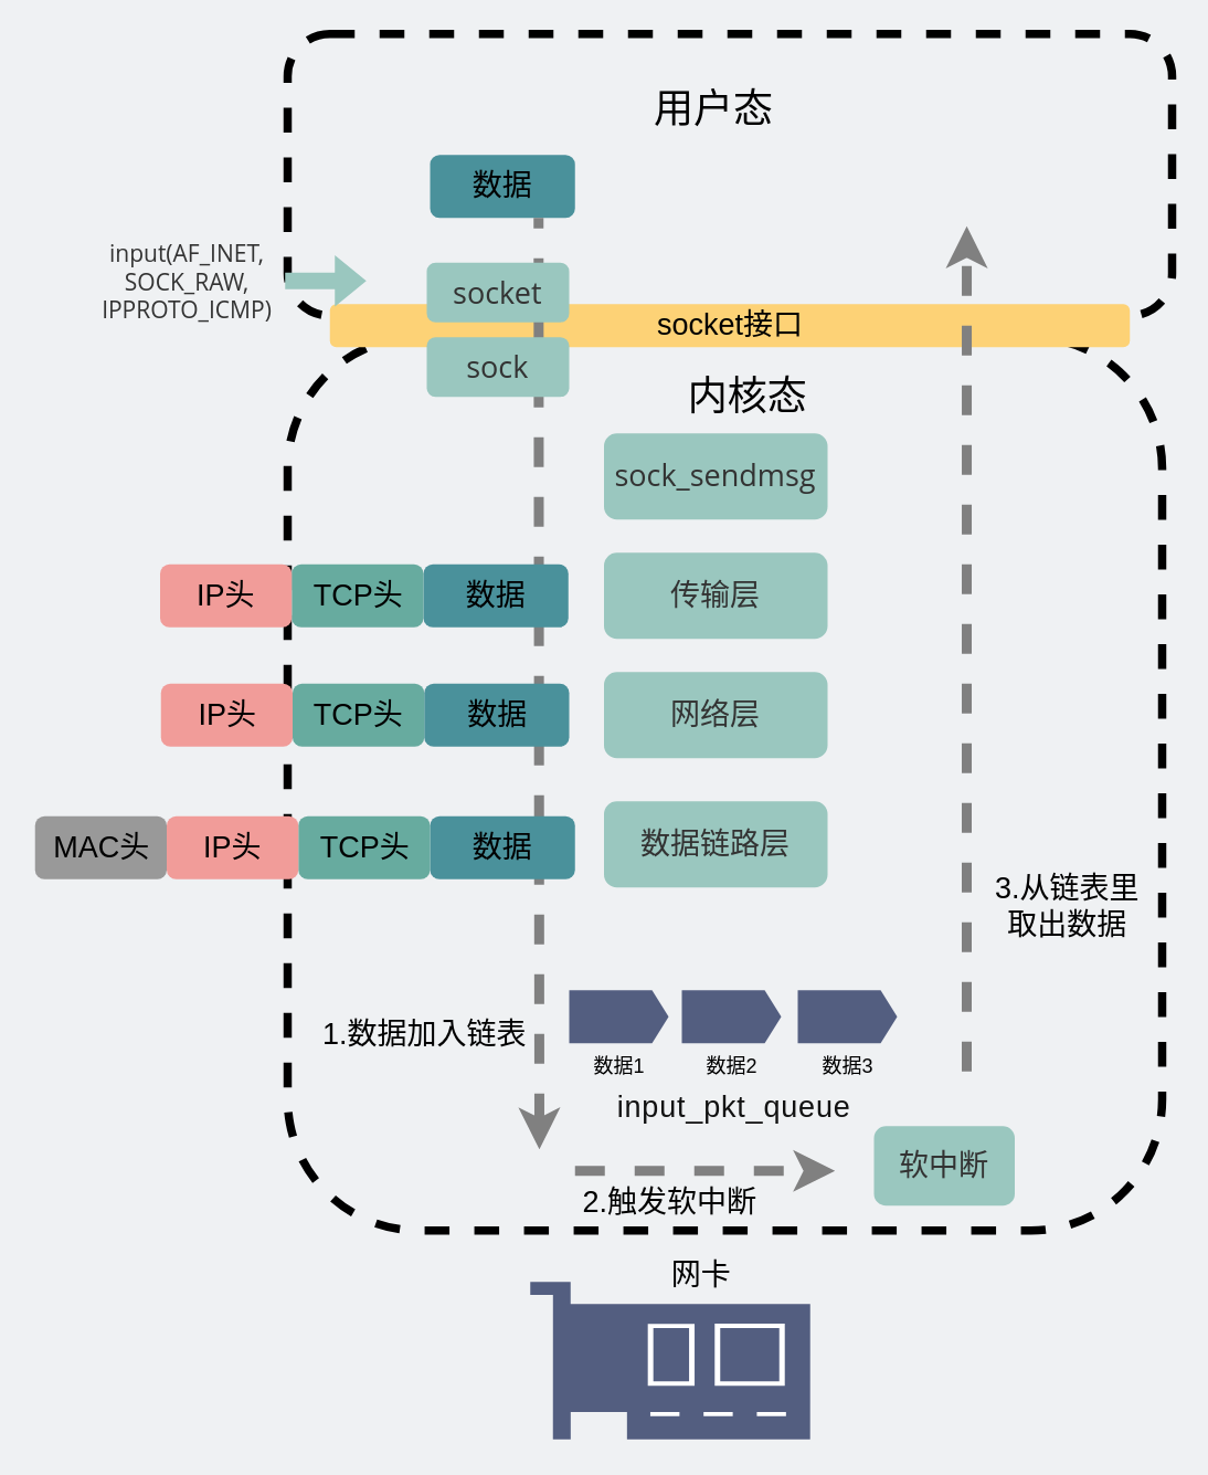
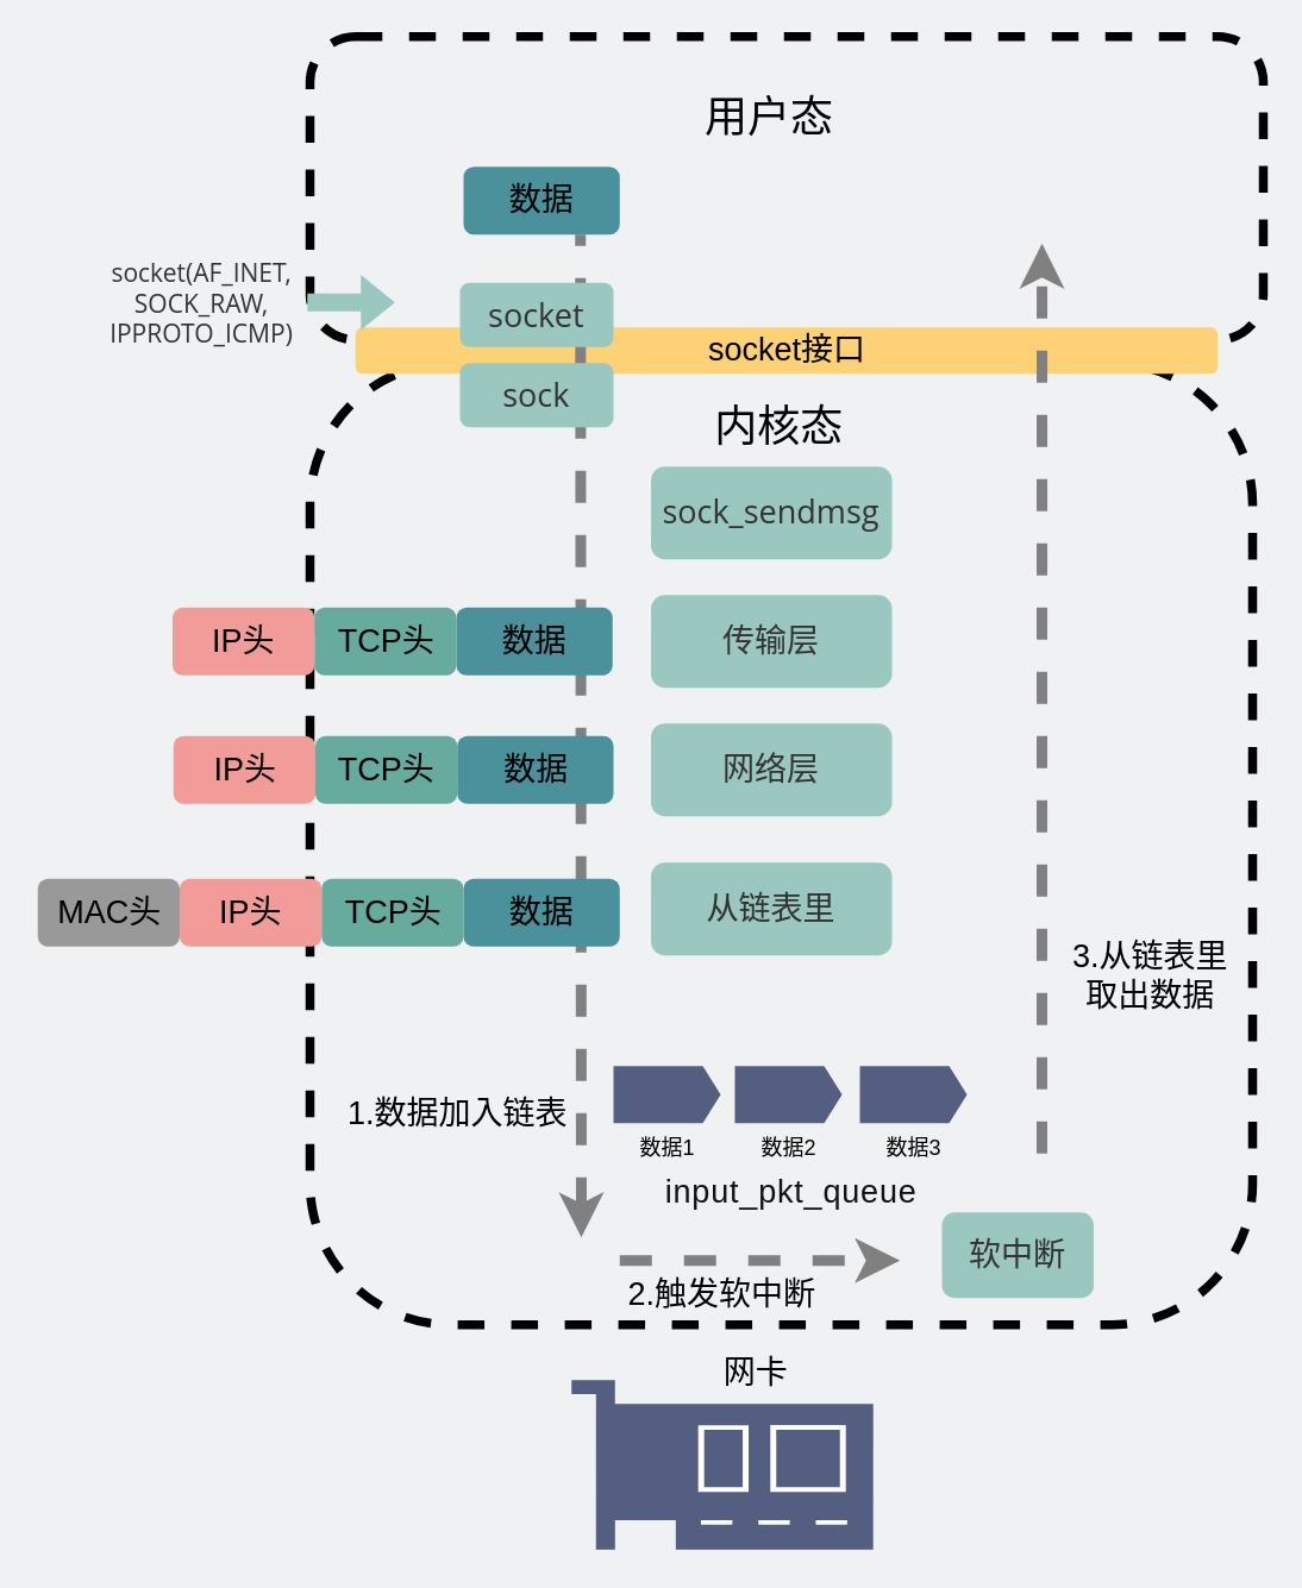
  <mxCell id="0" />
  <mxCell id="1" parent="0" />
  <mxCell id="2" value="" style="rounded=1;whiteSpace=wrap;html=1;dashed=1;strokeWidth=5;fillColor=none;" parent="1" vertex="1"><mxGeometry x="173" y="203" width="528" height="539" as="geometry" /></mxCell>
  <mxCell id="3" value="" style="rounded=1;whiteSpace=wrap;html=1;dashed=1;strokeWidth=5;fillColor=none;" parent="1" vertex="1"><mxGeometry x="173" y="20" width="534" height="170" as="geometry" /></mxCell>
  <mxCell id="4" value="&lt;font style=&quot;font-size: 18px&quot;&gt;数据&lt;/font&gt;" style="rounded=1;whiteSpace=wrap;html=1;strokeColor=none;fillColor=#4A919B;" parent="1" vertex="1"><mxGeometry x="259" y="93" width="87.5" height="38" as="geometry" /></mxCell>
  <mxCell id="5" value="&lt;font style=&quot;font-size: 18px&quot;&gt;socket接口&lt;/font&gt;" style="rounded=1;whiteSpace=wrap;html=1;strokeColor=none;labelBackgroundColor=none;fillColor=#FDD276;" parent="1" vertex="1"><mxGeometry x="198.5" y="183" width="483" height="26" as="geometry" /></mxCell>
- <mxCell id="6" value="&lt;font style=&quot;font-size: 14px&quot;&gt;&lt;span style=&quot;color: rgb(51 , 51 , 51) ; font-family: &amp;#34;open sans&amp;#34; , &amp;#34;clear sans&amp;#34; , &amp;#34;helvetica neue&amp;#34; , &amp;#34;helvetica&amp;#34; , &amp;#34;arial&amp;#34; , sans-serif&quot;&gt;input&lt;/span&gt;&lt;span style=&quot;color: rgb(51 , 51 , 51) ; font-family: &amp;#34;open sans&amp;#34; , &amp;#34;clear sans&amp;#34; , &amp;#34;helvetica neue&amp;#34; , &amp;#34;helvetica&amp;#34; , &amp;#34;arial&amp;#34; , sans-serif&quot;&gt;&lt;font&gt;(AF_INET, &lt;br&gt;SOCK_RAW, &lt;br&gt;IPPROTO_ICMP)&lt;/font&gt;&lt;/span&gt;&lt;/font&gt;" style="text;html=1;strokeColor=none;fillColor=none;align=center;verticalAlign=middle;whiteSpace=wrap;rounded=0;" parent="1" vertex="1"><mxGeometry x="58" y="139" width="109" height="61" as="geometry" /></mxCell>
+ <mxCell id="6" value="&lt;font style=&quot;font-size: 14px&quot;&gt;&lt;span style=&quot;color: rgb(51 , 51 , 51) ; font-family: &amp;#34;open sans&amp;#34; , &amp;#34;clear sans&amp;#34; , &amp;#34;helvetica neue&amp;#34; , &amp;#34;helvetica&amp;#34; , &amp;#34;arial&amp;#34; , sans-serif&quot;&gt;socket&lt;/span&gt;&lt;span style=&quot;color: rgb(51 , 51 , 51) ; font-family: &amp;#34;open sans&amp;#34; , &amp;#34;clear sans&amp;#34; , &amp;#34;helvetica neue&amp;#34; , &amp;#34;helvetica&amp;#34; , &amp;#34;arial&amp;#34; , sans-serif&quot;&gt;&lt;font&gt;(AF_INET, &lt;br&gt;SOCK_RAW, &lt;br&gt;IPPROTO_ICMP)&lt;/font&gt;&lt;/span&gt;&lt;/font&gt;" style="text;html=1;strokeColor=none;fillColor=none;align=center;verticalAlign=middle;whiteSpace=wrap;rounded=0;" parent="1" vertex="1"><mxGeometry x="58" y="139" width="109" height="61" as="geometry" /></mxCell>
  <mxCell id="7" value="&lt;font style=&quot;font-size: 24px&quot;&gt;用户态&lt;/font&gt;" style="text;html=1;strokeColor=none;fillColor=none;align=center;verticalAlign=middle;whiteSpace=wrap;rounded=0;dashed=1;" parent="1" vertex="1"><mxGeometry x="364" y="56" width="132.5" height="20" as="geometry" /></mxCell>
- <mxCell id="8" value="&lt;font style=&quot;font-size: 24px&quot;&gt;内核态&lt;/font&gt;" style="text;html=1;strokeColor=none;align=center;verticalAlign=middle;whiteSpace=wrap;rounded=0;dashed=1;labelBackgroundColor=none;" parent="1" vertex="1"><mxGeometry x="400" y="229" width="102" height="20" as="geometry" /></mxCell>
+ <mxCell id="8" value="&lt;font style=&quot;font-size: 24px&quot;&gt;内核态&lt;/font&gt;" style="text;html=1;strokeColor=none;align=center;verticalAlign=middle;whiteSpace=wrap;rounded=0;dashed=1;labelBackgroundColor=none;" parent="1" vertex="1"><mxGeometry x="385" y="229" width="102" height="20" as="geometry" /></mxCell>
  <mxCell id="9" value="&lt;span style=&quot;color: rgb(51, 51, 51); font-family: &amp;quot;open sans&amp;quot;, &amp;quot;clear sans&amp;quot;, &amp;quot;helvetica neue&amp;quot;, helvetica, arial, sans-serif; font-size: 18px;&quot;&gt;&lt;font style=&quot;font-size: 18px&quot;&gt;sock_sendmsg&lt;/font&gt;&lt;/span&gt;" style="rounded=1;whiteSpace=wrap;html=1;strokeColor=none;fontSize=18;fillColor=#9AC7BF;labelBackgroundColor=none;" parent="1" vertex="1"><mxGeometry x="364" y="261" width="135" height="52" as="geometry" /></mxCell>
  <mxCell id="10" value="&lt;span style=&quot;color: rgb(51, 51, 51); font-family: &amp;quot;open sans&amp;quot;, &amp;quot;clear sans&amp;quot;, &amp;quot;helvetica neue&amp;quot;, helvetica, arial, sans-serif; font-size: 18px;&quot;&gt;&lt;font style=&quot;font-size: 18px&quot;&gt;传输层&lt;/font&gt;&lt;/span&gt;" style="rounded=1;whiteSpace=wrap;html=1;strokeColor=none;fontSize=18;fillColor=#9AC7BF;labelBackgroundColor=none;" parent="1" vertex="1"><mxGeometry x="364" y="333" width="135" height="52" as="geometry" /></mxCell>
  <mxCell id="11" value="&lt;span style=&quot;color: rgb(51, 51, 51); font-family: &amp;quot;open sans&amp;quot;, &amp;quot;clear sans&amp;quot;, &amp;quot;helvetica neue&amp;quot;, helvetica, arial, sans-serif; font-size: 18px;&quot;&gt;网络层&lt;/span&gt;" style="rounded=1;whiteSpace=wrap;html=1;strokeColor=none;fontSize=18;fillColor=#9AC7BF;labelBackgroundColor=none;" parent="1" vertex="1"><mxGeometry x="364" y="405" width="135" height="52" as="geometry" /></mxCell>
- <mxCell id="12" value="&lt;span style=&quot;color: rgb(51, 51, 51); font-family: &amp;quot;open sans&amp;quot;, &amp;quot;clear sans&amp;quot;, &amp;quot;helvetica neue&amp;quot;, helvetica, arial, sans-serif; font-size: 18px;&quot;&gt;数据链路层&lt;/span&gt;" style="rounded=1;whiteSpace=wrap;html=1;strokeColor=none;fontSize=18;fillColor=#9AC7BF;labelBackgroundColor=none;" parent="1" vertex="1"><mxGeometry x="364" y="483" width="135" height="52" as="geometry" /></mxCell>
+ <mxCell id="12" value="&lt;span style=&quot;color: rgb(51, 51, 51); font-family: &amp;quot;open sans&amp;quot;, &amp;quot;clear sans&amp;quot;, &amp;quot;helvetica neue&amp;quot;, helvetica, arial, sans-serif; font-size: 18px;&quot;&gt;从链表里&lt;/span&gt;" style="rounded=1;whiteSpace=wrap;html=1;strokeColor=none;fontSize=18;fillColor=#9AC7BF;labelBackgroundColor=none;" parent="1" vertex="1"><mxGeometry x="364" y="483" width="135" height="52" as="geometry" /></mxCell>
  <mxCell id="13" value="" style="pointerEvents=1;shadow=0;dashed=0;html=1;strokeColor=none;labelPosition=center;verticalLabelPosition=bottom;verticalAlign=top;align=center;outlineConnect=0;shape=mxgraph.veeam2.network_card;fillColor=#535E80;" parent="1" vertex="1"><mxGeometry x="319.5" y="773" width="169" height="95" as="geometry" /></mxCell>
  <mxCell id="14" value="网卡" style="text;html=1;strokeColor=none;fillColor=none;align=center;verticalAlign=middle;whiteSpace=wrap;rounded=0;dashed=1;dashPattern=1 1;fontSize=18;" parent="1" vertex="1"><mxGeometry x="369.5" y="757" width="106" height="24" as="geometry" /></mxCell>
  <mxCell id="15" value="" style="shape=flexArrow;endArrow=classic;html=1;strokeColor=none;fillColor=#9AC7BF;labelBackgroundColor=none;" parent="1" edge="1"><mxGeometry width="50" height="50" relative="1" as="geometry"><mxPoint x="171" y="169.08" as="sourcePoint" /><mxPoint x="221" y="169.08" as="targetPoint" /></mxGeometry></mxCell>
  <mxCell id="16" value="" style="endArrow=none;dashed=1;html=1;labelBackgroundColor=none;fontSize=18;fontColor=#9AC7BF;fillColor=#9AC7BF;startArrow=classic;startFill=1;strokeWidth=6;strokeColor=#808080;" parent="1" edge="1"><mxGeometry width="50" height="50" relative="1" as="geometry"><mxPoint x="325" y="693" as="sourcePoint" /><mxPoint x="324.5" y="131" as="targetPoint" /></mxGeometry></mxCell>
  <mxCell id="17" value="&lt;font style=&quot;font-size: 18px&quot;&gt;数据&lt;/font&gt;" style="rounded=1;whiteSpace=wrap;html=1;strokeColor=none;fillColor=#4A919B;" parent="1" vertex="1"><mxGeometry x="255.5" y="412" width="87.5" height="38" as="geometry" /></mxCell>
  <mxCell id="18" value="&lt;font style=&quot;font-size: 18px&quot;&gt;TCP头&lt;/font&gt;" style="rounded=1;whiteSpace=wrap;html=1;strokeColor=none;fillColor=#67AB9F;" parent="1" vertex="1"><mxGeometry x="176" y="412" width="79.5" height="38" as="geometry" /></mxCell>
  <mxCell id="19" value="&lt;font style=&quot;font-size: 18px&quot;&gt;IP头&lt;/font&gt;" style="rounded=1;whiteSpace=wrap;html=1;strokeColor=none;fillColor=#F19C99;" parent="1" vertex="1"><mxGeometry x="96.5" y="412" width="79.5" height="38" as="geometry" /></mxCell>
  <mxCell id="20" value="&lt;font style=&quot;font-size: 18px&quot;&gt;数据&lt;/font&gt;" style="rounded=1;whiteSpace=wrap;html=1;strokeColor=none;fillColor=#4A919B;" parent="1" vertex="1"><mxGeometry x="259" y="492" width="87.5" height="38" as="geometry" /></mxCell>
  <mxCell id="21" value="&lt;font style=&quot;font-size: 18px&quot;&gt;TCP头&lt;/font&gt;" style="rounded=1;whiteSpace=wrap;html=1;strokeColor=none;fillColor=#67AB9F;" parent="1" vertex="1"><mxGeometry x="179.5" y="492" width="79.5" height="38" as="geometry" /></mxCell>
  <mxCell id="22" value="&lt;font style=&quot;font-size: 18px&quot;&gt;IP头&lt;/font&gt;" style="rounded=1;whiteSpace=wrap;html=1;strokeColor=none;fillColor=#F19C99;" parent="1" vertex="1"><mxGeometry x="100" y="492" width="79.5" height="38" as="geometry" /></mxCell>
  <mxCell id="23" value="&lt;font style=&quot;font-size: 18px&quot;&gt;MAC头&lt;/font&gt;" style="rounded=1;whiteSpace=wrap;html=1;strokeColor=none;fillColor=#999999;" parent="1" vertex="1"><mxGeometry x="20.5" y="492" width="79.5" height="38" as="geometry" /></mxCell>
  <mxCell id="24" value="&lt;span style=&quot;color: rgb(51, 51, 51); font-family: &amp;quot;open sans&amp;quot;, &amp;quot;clear sans&amp;quot;, &amp;quot;helvetica neue&amp;quot;, helvetica, arial, sans-serif;&quot;&gt;&lt;font style=&quot;font-size: 18px&quot;&gt;sock&lt;/font&gt;&lt;/span&gt;" style="rounded=1;whiteSpace=wrap;html=1;strokeColor=none;fillColor=#9AC7BF;labelBackgroundColor=none;" parent="1" vertex="1"><mxGeometry x="257" y="203" width="86" height="36" as="geometry" /></mxCell>
  <mxCell id="25" value="&lt;span style=&quot;color: rgb(51, 51, 51); font-family: &amp;quot;open sans&amp;quot;, &amp;quot;clear sans&amp;quot;, &amp;quot;helvetica neue&amp;quot;, helvetica, arial, sans-serif;&quot;&gt;&lt;font style=&quot;font-size: 18px&quot;&gt;socket&lt;/font&gt;&lt;/span&gt;" style="rounded=1;whiteSpace=wrap;html=1;strokeColor=none;fillColor=#9AC7BF;labelBackgroundColor=none;" parent="1" vertex="1"><mxGeometry x="257" y="158" width="86" height="36" as="geometry" /></mxCell>
  <mxCell id="26" value="数据1" style="shape=mxgraph.arrows2.arrow;verticalLabelPosition=bottom;shadow=0;dashed=0;align=center;html=1;verticalAlign=top;strokeWidth=1;dy=0;dx=10;notch=0;sketch=0;strokeColor=none;fillColor=#535E80;" parent="1" vertex="1"><mxGeometry x="343" y="597" width="60" height="32" as="geometry" /></mxCell>
  <mxCell id="27" value="&lt;span style=&quot;font-family: , &amp;#34;simsun&amp;#34; ; font-size: 12px ; background-color: inherit ; color: rgb(18 , 18 , 18) ; letter-spacing: 0.544px ; text-align: justify&quot;&gt;&amp;nbsp;&lt;/span&gt;&lt;span style=&quot;font-family: , &amp;#34;simsun&amp;#34; ; background-color: inherit ; color: rgb(18 , 18 , 18) ; letter-spacing: 0.544px ; text-align: justify&quot;&gt;&lt;font style=&quot;font-size: 18px&quot;&gt;input_pkt_queue&lt;/font&gt;&lt;/span&gt;" style="text;html=1;strokeColor=none;fillColor=none;align=center;verticalAlign=middle;whiteSpace=wrap;rounded=0;dashed=1;dashPattern=1 1;fontSize=18;" parent="1" vertex="1"><mxGeometry x="365" y="653" width="152" height="29.09" as="geometry" /></mxCell>
  <mxCell id="28" value="数据2" style="shape=mxgraph.arrows2.arrow;verticalLabelPosition=bottom;shadow=0;dashed=0;align=center;html=1;verticalAlign=top;strokeWidth=1;dy=0;dx=10;notch=0;sketch=0;strokeColor=none;fillColor=#535E80;" parent="1" vertex="1"><mxGeometry x="411" y="597" width="60" height="32" as="geometry" /></mxCell>
  <mxCell id="29" value="数据3" style="shape=mxgraph.arrows2.arrow;verticalLabelPosition=bottom;shadow=0;dashed=0;align=center;html=1;verticalAlign=top;strokeWidth=1;dy=0;dx=10;notch=0;sketch=0;strokeColor=none;fillColor=#535E80;" parent="1" vertex="1"><mxGeometry x="481" y="597" width="60" height="32" as="geometry" /></mxCell>
  <mxCell id="30" value="&lt;span style=&quot;color: rgb(51 , 51 , 51) ; font-family: &amp;#34;open sans&amp;#34; , &amp;#34;clear sans&amp;#34; , &amp;#34;helvetica neue&amp;#34; , &amp;#34;helvetica&amp;#34; , &amp;#34;arial&amp;#34; , sans-serif ; font-size: 18px&quot;&gt;软中断&lt;/span&gt;" style="rounded=1;whiteSpace=wrap;html=1;strokeColor=none;fontSize=18;fillColor=#9AC7BF;labelBackgroundColor=none;" parent="1" vertex="1"><mxGeometry x="527" y="679" width="85" height="48" as="geometry" /></mxCell>
  <mxCell id="31" value="&lt;font style=&quot;font-size: 18px&quot;&gt;1.数据加入链表&lt;/font&gt;" style="text;html=1;strokeColor=none;fillColor=none;align=center;verticalAlign=middle;whiteSpace=wrap;rounded=0;sketch=0;" parent="1" vertex="1"><mxGeometry x="193" y="607" width="126" height="34" as="geometry" /></mxCell>
  <mxCell id="32" value="&lt;font style=&quot;font-size: 18px&quot;&gt;2.触发软中断&lt;/font&gt;" style="text;html=1;strokeColor=none;fillColor=none;align=center;verticalAlign=middle;whiteSpace=wrap;rounded=0;sketch=0;" parent="1" vertex="1"><mxGeometry x="341" y="708" width="126" height="34" as="geometry" /></mxCell>
  <mxCell id="33" value="" style="endArrow=classic;html=1;strokeWidth=6;dashed=1;strokeColor=#808080;" parent="1" edge="1"><mxGeometry width="50" height="50" relative="1" as="geometry"><mxPoint x="346.5" y="706" as="sourcePoint" /><mxPoint x="503.5" y="706" as="targetPoint" /></mxGeometry></mxCell>
  <mxCell id="34" value="" style="endArrow=classic;dashed=1;html=1;labelBackgroundColor=none;fontSize=18;fontColor=#9AC7BF;fillColor=#9AC7BF;startArrow=none;startFill=0;strokeWidth=6;strokeColor=#808080;endFill=1;exitX=0.731;exitY=0.755;exitDx=0;exitDy=0;exitPerimeter=0;" parent="1" edge="1"><mxGeometry width="50" height="50" relative="1" as="geometry"><mxPoint x="582.998" y="645.945" as="sourcePoint" /><mxPoint x="583.03" y="136" as="targetPoint" /></mxGeometry></mxCell>
  <mxCell id="35" value="&lt;font style=&quot;font-size: 18px&quot;&gt;3.从链表里&lt;br&gt;取出数据&lt;/font&gt;" style="text;html=1;strokeColor=none;fillColor=none;align=center;verticalAlign=middle;whiteSpace=wrap;rounded=0;sketch=0;" parent="1" vertex="1"><mxGeometry x="581" y="530" width="126" height="34" as="geometry" /></mxCell>
  <mxCell id="36" value="&lt;font style=&quot;font-size: 18px&quot;&gt;数据&lt;/font&gt;" style="rounded=1;whiteSpace=wrap;html=1;strokeColor=none;fillColor=#4A919B;" vertex="1" parent="1"><mxGeometry x="255" y="340" width="87.5" height="38" as="geometry" /></mxCell>
  <mxCell id="37" value="&lt;font style=&quot;font-size: 18px&quot;&gt;TCP头&lt;/font&gt;" style="rounded=1;whiteSpace=wrap;html=1;strokeColor=none;fillColor=#67AB9F;" vertex="1" parent="1"><mxGeometry x="175.5" y="340" width="79.5" height="38" as="geometry" /></mxCell>
  <mxCell id="38" value="&lt;font style=&quot;font-size: 18px&quot;&gt;IP头&lt;/font&gt;" style="rounded=1;whiteSpace=wrap;html=1;strokeColor=none;fillColor=#F19C99;" vertex="1" parent="1"><mxGeometry x="96" y="340" width="79.5" height="38" as="geometry" /></mxCell>
